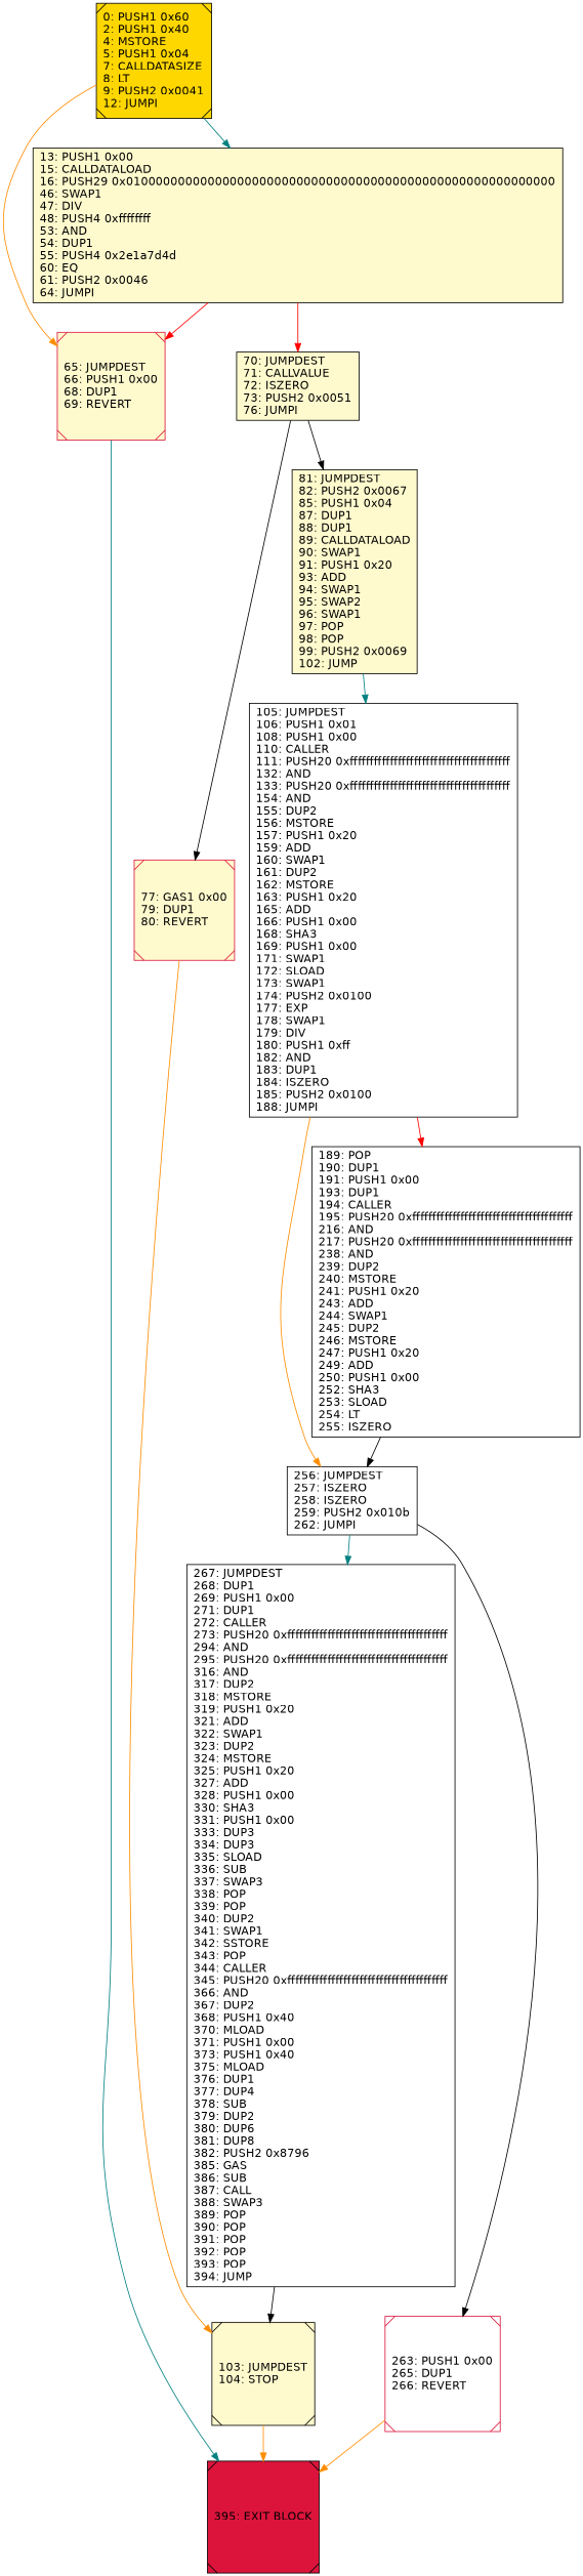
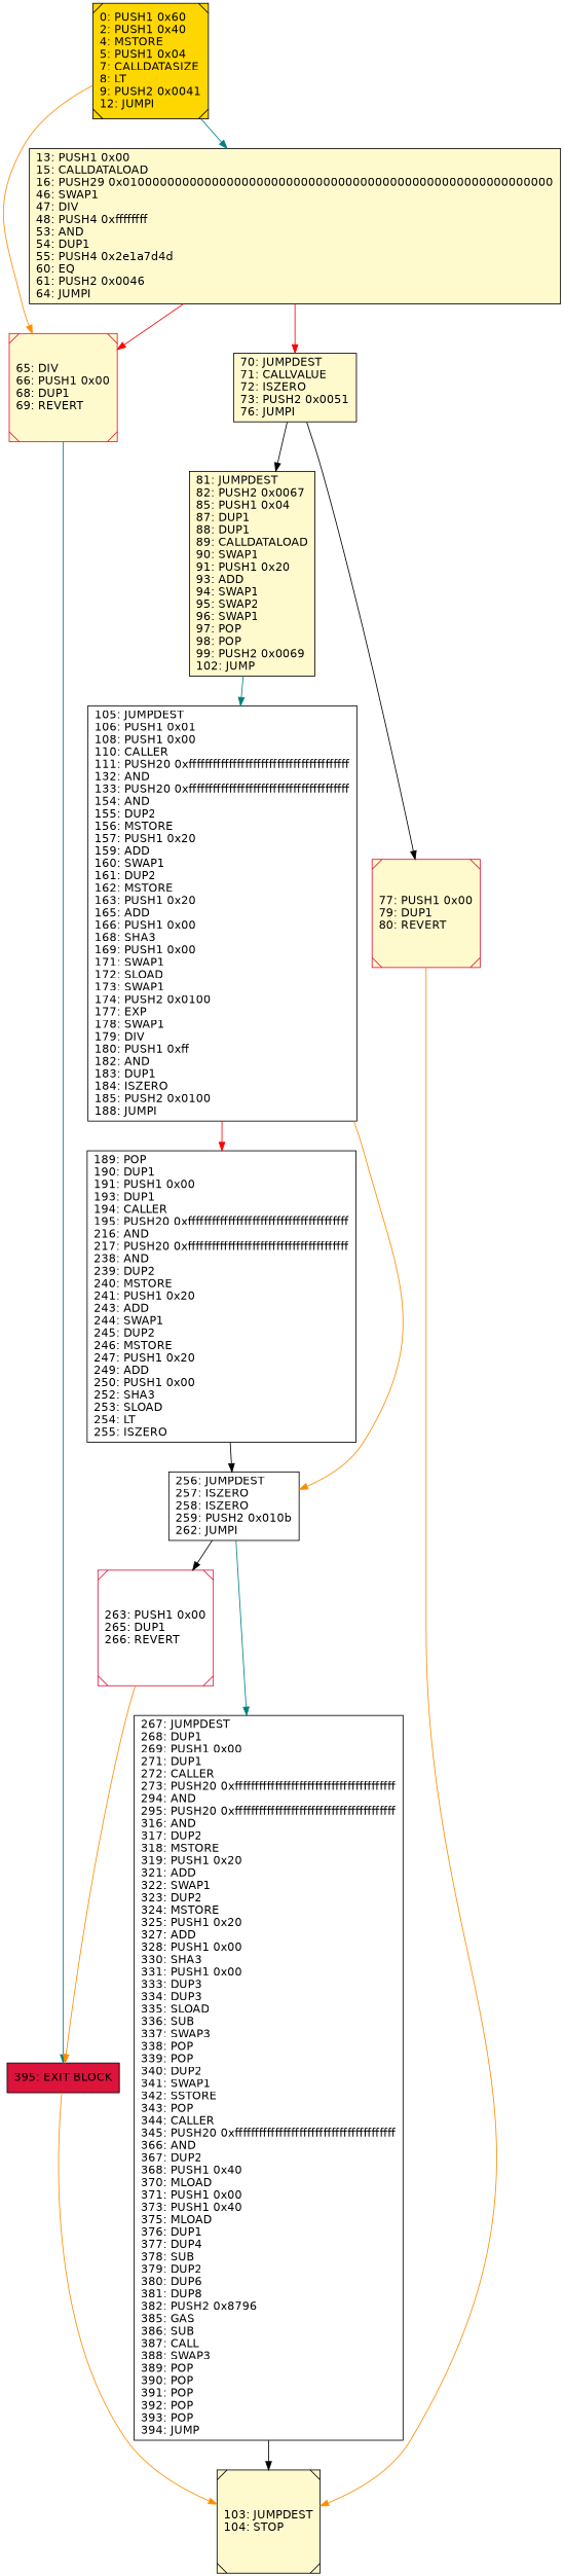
  digraph {
    fontname="DejaVu Sans"
    rankdir=UD
    node [color=black fillcolor=lemonchiffon fontcolor=black fontname="DejaVu Sans" shape=box style=filled]
    edge [color=darkorange fontname="DejaVu Sans"]
-   n1 [color=crimson label="65: JUMPDEST\l66: PUSH1 0x00\l68: DUP1\l69: REVERT\l" shape=Msquare]
-   n2 [fillcolor=crimson label="395: EXIT BLOCK\l" shape=Msquare]
+   n1 [color=crimson label="65: DIV\l66: PUSH1 0x00\l68: DUP1\l69: REVERT\l" shape=Msquare]
+   n2 [fillcolor=crimson label="395: EXIT BLOCK\l"]
    n3 [color=crimson fillcolor=white label="263: PUSH1 0x00\l265: DUP1\l266: REVERT\l" shape=Msquare]
-   n4 [color=crimson label="77: GAS1 0x00\l79: DUP1\l80: REVERT\l" shape=Msquare]
+   n4 [color=crimson label="77: PUSH1 0x00\l79: DUP1\l80: REVERT\l" shape=Msquare]
    n5 [label="103: JUMPDEST\l104: STOP\l" shape=Msquare]
    n6 [fillcolor=white label="256: JUMPDEST\l257: ISZERO\l258: ISZERO\l259: PUSH2 0x010b\l262: JUMPI\l"]
    n7 [fillcolor=white label="267: JUMPDEST\l268: DUP1\l269: PUSH1 0x00\l271: DUP1\l272: CALLER\l273: PUSH20 0xffffffffffffffffffffffffffffffffffffffff\l294: AND\l295: PUSH20 0xffffffffffffffffffffffffffffffffffffffff\l316: AND\l317: DUP2\l318: MSTORE\l319: PUSH1 0x20\l321: ADD\l322: SWAP1\l323: DUP2\l324: MSTORE\l325: PUSH1 0x20\l327: ADD\l328: PUSH1 0x00\l330: SHA3\l331: PUSH1 0x00\l333: DUP3\l334: DUP3\l335: SLOAD\l336: SUB\l337: SWAP3\l338: POP\l339: POP\l340: DUP2\l341: SWAP1\l342: SSTORE\l343: POP\l344: CALLER\l345: PUSH20 0xffffffffffffffffffffffffffffffffffffffff\l366: AND\l367: DUP2\l368: PUSH1 0x40\l370: MLOAD\l371: PUSH1 0x00\l373: PUSH1 0x40\l375: MLOAD\l376: DUP1\l377: DUP4\l378: SUB\l379: DUP2\l380: DUP6\l381: DUP8\l382: PUSH2 0x8796\l385: GAS\l386: SUB\l387: CALL\l388: SWAP3\l389: POP\l390: POP\l391: POP\l392: POP\l393: POP\l394: JUMP\l"]
    n8 [label="13: PUSH1 0x00\l15: CALLDATALOAD\l16: PUSH29 0x0100000000000000000000000000000000000000000000000000000000\l46: SWAP1\l47: DIV\l48: PUSH4 0xffffffff\l53: AND\l54: DUP1\l55: PUSH4 0x2e1a7d4d\l60: EQ\l61: PUSH2 0x0046\l64: JUMPI\l"]
    n9 [label="70: JUMPDEST\l71: CALLVALUE\l72: ISZERO\l73: PUSH2 0x0051\l76: JUMPI\l"]
    n10 [label="81: JUMPDEST\l82: PUSH2 0x0067\l85: PUSH1 0x04\l87: DUP1\l88: DUP1\l89: CALLDATALOAD\l90: SWAP1\l91: PUSH1 0x20\l93: ADD\l94: SWAP1\l95: SWAP2\l96: SWAP1\l97: POP\l98: POP\l99: PUSH2 0x0069\l102: JUMP\l"]
    n11 [fillcolor=white label="105: JUMPDEST\l106: PUSH1 0x01\l108: PUSH1 0x00\l110: CALLER\l111: PUSH20 0xffffffffffffffffffffffffffffffffffffffff\l132: AND\l133: PUSH20 0xffffffffffffffffffffffffffffffffffffffff\l154: AND\l155: DUP2\l156: MSTORE\l157: PUSH1 0x20\l159: ADD\l160: SWAP1\l161: DUP2\l162: MSTORE\l163: PUSH1 0x20\l165: ADD\l166: PUSH1 0x00\l168: SHA3\l169: PUSH1 0x00\l171: SWAP1\l172: SLOAD\l173: SWAP1\l174: PUSH2 0x0100\l177: EXP\l178: SWAP1\l179: DIV\l180: PUSH1 0xff\l182: AND\l183: DUP1\l184: ISZERO\l185: PUSH2 0x0100\l188: JUMPI\l"]
    n12 [fillcolor=white label="189: POP\l190: DUP1\l191: PUSH1 0x00\l193: DUP1\l194: CALLER\l195: PUSH20 0xffffffffffffffffffffffffffffffffffffffff\l216: AND\l217: PUSH20 0xffffffffffffffffffffffffffffffffffffffff\l238: AND\l239: DUP2\l240: MSTORE\l241: PUSH1 0x20\l243: ADD\l244: SWAP1\l245: DUP2\l246: MSTORE\l247: PUSH1 0x20\l249: ADD\l250: PUSH1 0x00\l252: SHA3\l253: SLOAD\l254: LT\l255: ISZERO\l"]
    n13 [fillcolor=gold label="0: PUSH1 0x60\l2: PUSH1 0x40\l4: MSTORE\l5: PUSH1 0x04\l7: CALLDATASIZE\l8: LT\l9: PUSH2 0x0041\l12: JUMPI\l" shape=Msquare]
    n1 -> n2 [color=teal]
    n3 -> n2
    n4 -> n5
-   n5 -> n2
+   n2 -> n5
    n6 -> n3 [color=black]
    n6 -> n7 [color=teal]
    n7 -> n5 [color=black]
    n8 -> n1 [color=red]
    n8 -> n9 [color=red]
    n9 -> n4 [color=black]
    n9 -> n10 [color=black]
    n10 -> n11 [color=teal]
    n11 -> n6
    n11 -> n12 [color=red]
    n12 -> n6 [color=black]
    n13 -> n1
    n13 -> n8 [color=teal]
  }
